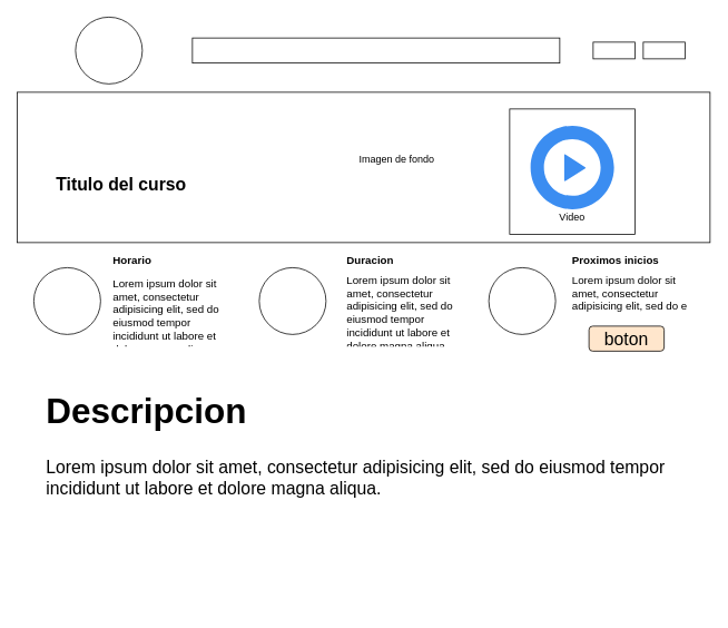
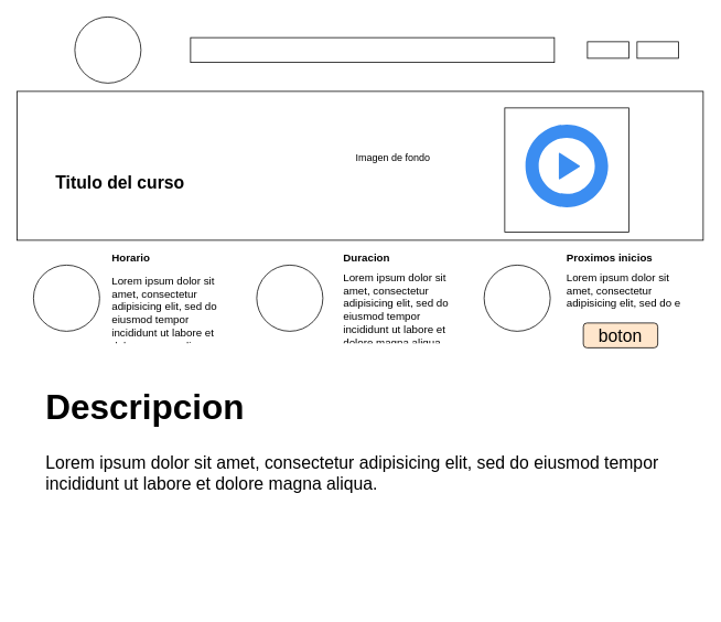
  <mxCell id="0" />
  <mxCell id="1" parent="0" />
  <mxCell id="2" value="" style="ellipse;whiteSpace=wrap;html=1;aspect=fixed;" vertex="1" parent="1"><mxGeometry x="90" y="20" width="80" height="80" as="geometry" /></mxCell>
  <mxCell id="3" value="" style="rounded=0;whiteSpace=wrap;html=1;" vertex="1" parent="1"><mxGeometry x="230" y="45" width="440" height="30" as="geometry" /></mxCell>
  <mxCell id="4" value="" style="rounded=0;whiteSpace=wrap;html=1;" vertex="1" parent="1"><mxGeometry x="710" y="50" width="50" height="20" as="geometry" /></mxCell>
  <mxCell id="5" value="" style="rounded=0;whiteSpace=wrap;html=1;" vertex="1" parent="1"><mxGeometry x="770" y="50" width="50" height="20" as="geometry" /></mxCell>
  <mxCell id="6" value="" style="rounded=0;whiteSpace=wrap;html=1;" vertex="1" parent="1"><mxGeometry y="110" width="830" height="180" as="geometry" x="20" /></mxCell>
  <mxCell id="7" value="Titulo del curso" style="text;html=1;strokeColor=none;fillColor=none;align=center;verticalAlign=middle;whiteSpace=wrap;rounded=0;fontSize=21;fontStyle=1" vertex="1" parent="1"><mxGeometry x="45" y="190" width="200" height="60" as="geometry" /></mxCell>
  <mxCell id="8" value="" style="whiteSpace=wrap;html=1;aspect=fixed;" vertex="1" parent="1"><mxGeometry x="610" y="130" width="150" height="150" as="geometry" /></mxCell>
  <mxCell id="9" value="" style="sketch=0;html=1;aspect=fixed;strokeColor=none;shadow=0;align=center;verticalAlign=top;fillColor=#3B8DF1;shape=mxgraph.gcp2.play_start" vertex="1" parent="1"><mxGeometry x="635" y="150" width="100" height="100" as="geometry" /></mxCell>
- <mxCell id="10" value="Video" style="text;html=1;strokeColor=none;fillColor=none;align=center;verticalAlign=middle;whiteSpace=wrap;rounded=0;" vertex="1" parent="1"><mxGeometry x="665" y="250" width="40" height="20" as="geometry" /></mxCell>
  <mxCell id="11" value="Imagen de fondo" style="text;html=1;strokeColor=none;fillColor=none;align=center;verticalAlign=middle;whiteSpace=wrap;rounded=0;" vertex="1" parent="1"><mxGeometry x="375" y="180" width="200" height="20" as="geometry" /></mxCell>
  <mxCell id="12" value="" style="ellipse;whiteSpace=wrap;html=1;fontSize=21;" vertex="1" parent="1"><mxGeometry x="40" y="320" width="80" height="80" as="geometry" /></mxCell>
  <mxCell id="13" value="&lt;h1 style=&quot;font-size: 13px&quot;&gt;&lt;font style=&quot;font-size: 13px&quot;&gt;Horario&lt;/font&gt;&lt;/h1&gt;&lt;p style=&quot;font-size: 13px&quot;&gt;&lt;font style=&quot;font-size: 13px&quot;&gt;Lorem ipsum dolor sit amet, consectetur adipisicing elit, sed do eiusmod tempor incididunt ut labore et dolore magna aliqua.&lt;/font&gt;&lt;/p&gt;" style="text;html=1;strokeColor=none;fillColor=none;spacing=5;spacingTop=-20;whiteSpace=wrap;overflow=hidden;rounded=0;fontSize=21;" vertex="1" parent="1"><mxGeometry x="130" y="305" width="150" height="110" as="geometry" /></mxCell>
  <mxCell id="14" value="" style="ellipse;whiteSpace=wrap;html=1;fontSize=21;" vertex="1" parent="1"><mxGeometry x="310" y="320" width="80" height="80" as="geometry" /></mxCell>
  <mxCell id="15" value="&lt;h1 style=&quot;font-size: 13px&quot;&gt;&lt;span&gt;Duracion&lt;/span&gt;&lt;/h1&gt;&lt;h1 style=&quot;font-size: 13px&quot;&gt;&lt;span style=&quot;font-weight: normal&quot;&gt;Lorem ipsum dolor sit amet, consectetur adipisicing elit, sed do eiusmod tempor incididunt ut labore et dolore magna aliqua.&lt;/span&gt;&lt;br&gt;&lt;/h1&gt;" style="text;html=1;strokeColor=none;fillColor=none;spacing=5;spacingTop=-20;whiteSpace=wrap;overflow=hidden;rounded=0;fontSize=21;" vertex="1" parent="1"><mxGeometry x="410" y="305" width="150" height="110" as="geometry" /></mxCell>
  <mxCell id="16" value="&lt;h1 style=&quot;font-size: 13px&quot;&gt;Proximos inicios&lt;/h1&gt;&lt;h1 style=&quot;font-size: 13px&quot;&gt;&lt;span style=&quot;font-weight: normal&quot;&gt;Lorem ipsum dolor sit amet, consectetur adipisicing elit, sed do e&lt;/span&gt;&lt;br&gt;&lt;/h1&gt;&lt;div&gt;&lt;span style=&quot;font-weight: normal&quot;&gt;&lt;br&gt;&lt;/span&gt;&lt;/div&gt;" style="text;html=1;strokeColor=none;fillColor=none;spacing=5;spacingTop=-20;whiteSpace=wrap;overflow=hidden;rounded=0;fontSize=21;" vertex="1" parent="1"><mxGeometry x="680" y="305" width="150" height="110" as="geometry" /></mxCell>
  <mxCell id="17" value="" style="ellipse;whiteSpace=wrap;html=1;fontSize=21;" vertex="1" parent="1"><mxGeometry x="585" y="320" width="80" height="80" as="geometry" /></mxCell>
  <mxCell id="18" value="boton" style="rounded=1;whiteSpace=wrap;html=1;fontSize=21;fillColor=#ffe6cc;" vertex="1" parent="1"><mxGeometry x="705" y="390" width="90" height="30" as="geometry" /></mxCell>
  <mxCell id="19" value="&lt;h1&gt;Descripcion&lt;/h1&gt;&lt;p&gt;Lorem ipsum dolor sit amet, consectetur adipisicing elit, sed do eiusmod tempor incididunt ut labore et dolore magna aliqua.&lt;/p&gt;" style="text;html=1;strokeColor=none;fillColor=none;spacing=5;spacingTop=-20;whiteSpace=wrap;overflow=hidden;rounded=0;fontSize=21;" vertex="1" parent="1"><mxGeometry x="50" y="450" width="780" height="280" as="geometry" /></mxCell>
